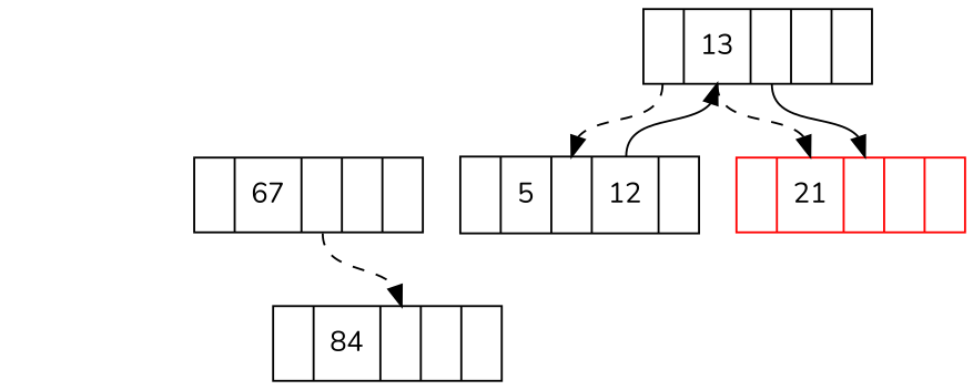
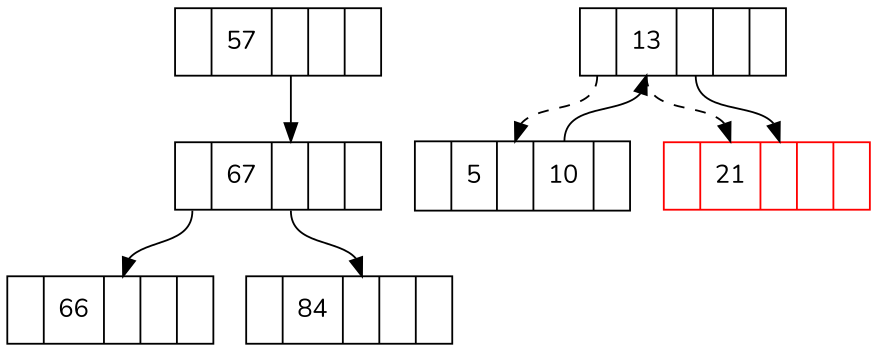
  digraph {
    fontname=Nunito
    node [fontname=Nunito shape=record]
    edge [fontname=Nunito headport=c tailport=c]
+   n1 [label="<l>| 57 |<c>||<r>"]
    n2 [label="<l>| 67 |<c>||<r>"]
    n3 [label="<l>| <n>13 |<c>||<r>"]
-   n4 [label="<l>| 5  |<c>| <n>12 |<r>"]
+   n4 [label="<l>| 5  |<c>| <n>10 |<r>"]
    n5 [color=red label="<l>| <n>21 |<c>||<r>"]
+   n6 [label="<l>| 66 |<c>||<r>"]
    n7 [label="<l>| 84 |<c>||<r>"]
-   n2 -> n7 [style=dashed]
+   n1 -> n2
+   n2 -> n6 [tailport=l]
+   n2 -> n7
    n3 -> n4 [style=dashed tailport=l]
    n3 -> n5
    n3 -> n5 [headport=n style=dashed tailport=n]
    n4 -> n3 [headport=n style=solid tailport=n]
  }
